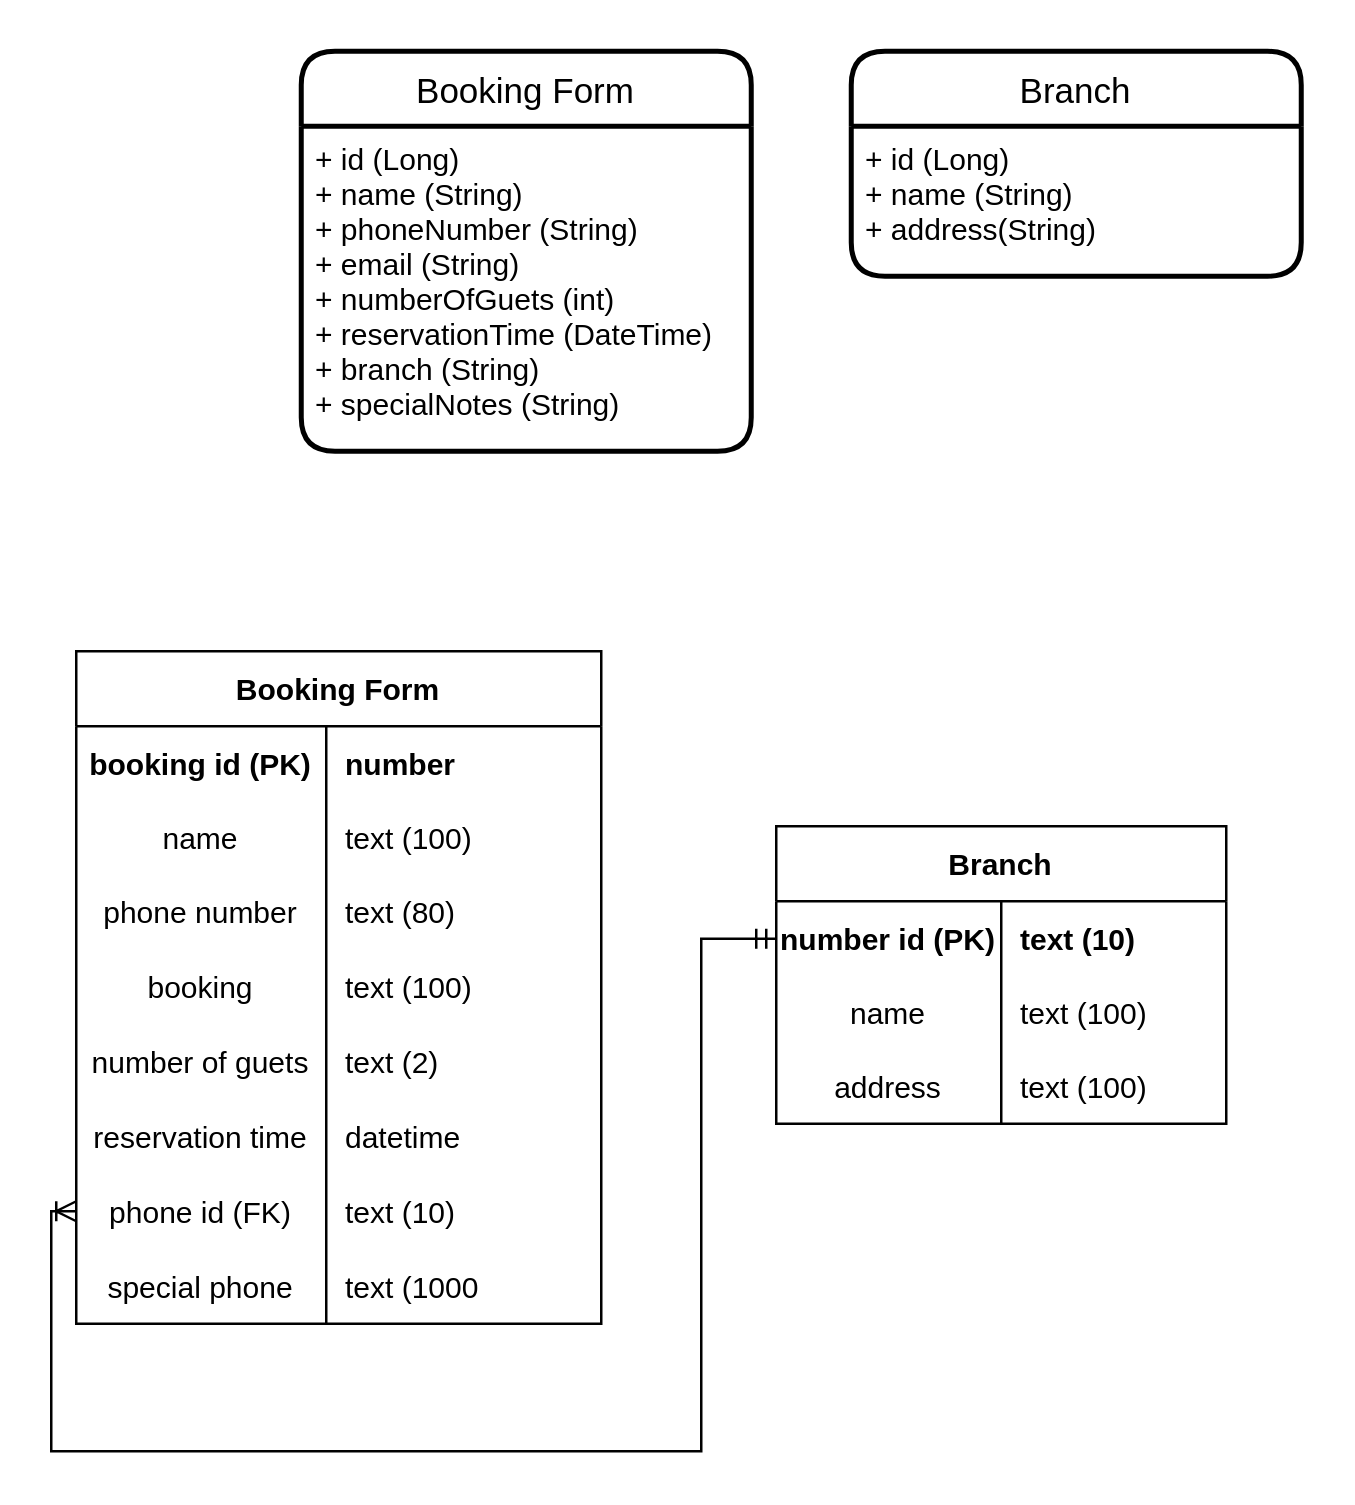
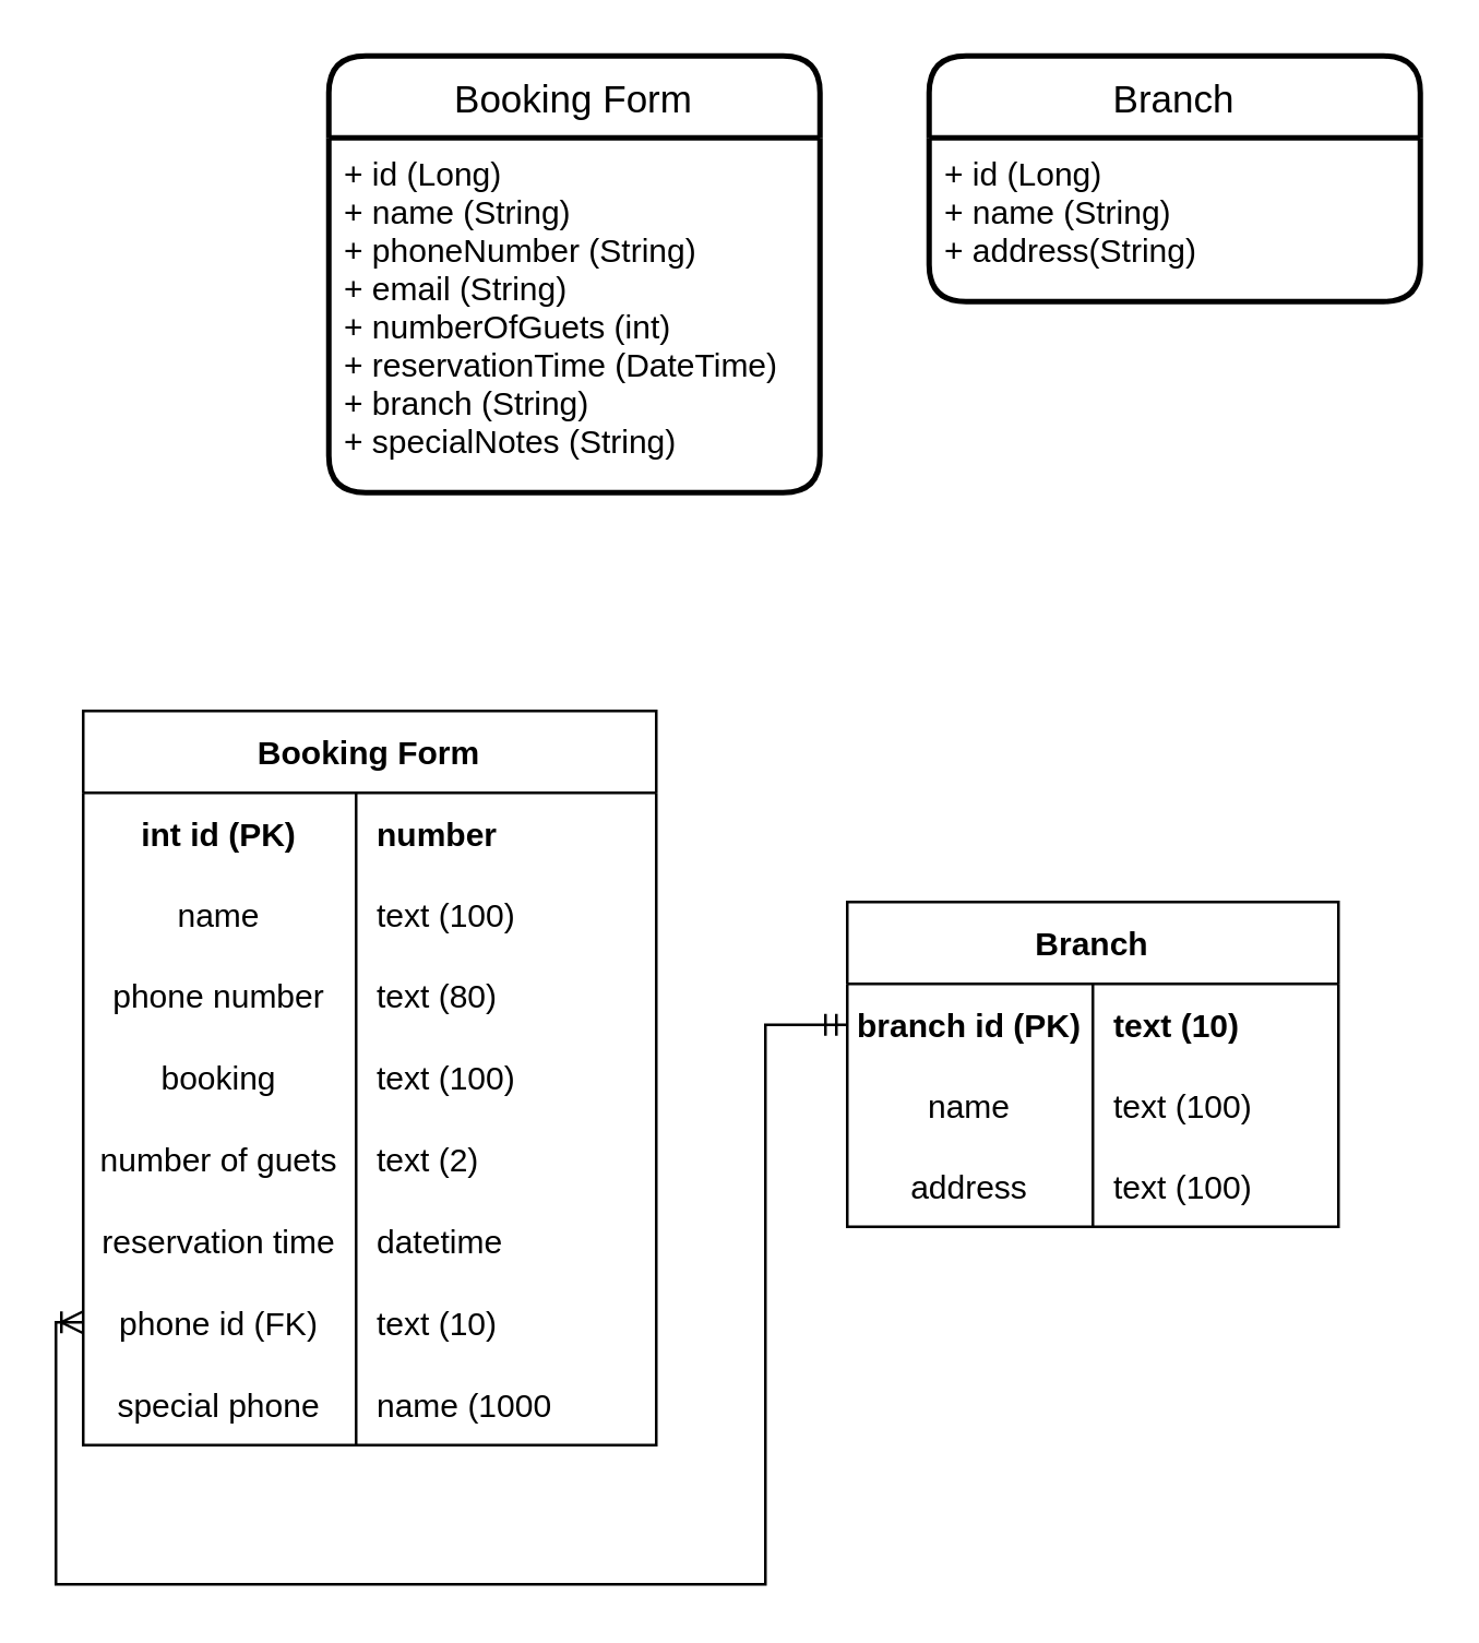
  <mxCell id="0" />
  <mxCell id="1" parent="0" />
  <mxCell id="2" value="Booking Form" style="swimlane;childLayout=stackLayout;horizontal=1;startSize=30;horizontalStack=0;rounded=1;fontSize=14;fontStyle=0;strokeWidth=2;resizeParent=0;resizeLast=1;shadow=0;dashed=0;align=center;" parent="1" vertex="1"><mxGeometry x="120" y="20" width="180" height="160" as="geometry" /></mxCell>
  <mxCell id="3" value="+ id (Long)&#10;+ name (String)&#10;+ phoneNumber (String)&#10;+ email (String)&#10;+ numberOfGuets (int)&#10;+ reservationTime (DateTime)&#10;+ branch (String)&#10;+ specialNotes (String)" style="align=left;strokeColor=none;fillColor=none;spacingLeft=4;fontSize=12;verticalAlign=top;resizable=0;rotatable=0;part=1;" parent="2" vertex="1"><mxGeometry y="30" width="180" height="130" as="geometry" /></mxCell>
  <mxCell id="4" value="Branch" style="swimlane;childLayout=stackLayout;horizontal=1;startSize=30;horizontalStack=0;rounded=1;fontSize=14;fontStyle=0;strokeWidth=2;resizeParent=0;resizeLast=1;shadow=0;dashed=0;align=center;" parent="1" vertex="1"><mxGeometry x="340" y="20" width="180" height="90" as="geometry" /></mxCell>
  <mxCell id="5" value="+ id (Long)&#10;+ name (String)&#10;+ address(String)" style="align=left;strokeColor=none;fillColor=none;spacingLeft=4;fontSize=12;verticalAlign=top;resizable=0;rotatable=0;part=1;" parent="4" vertex="1"><mxGeometry y="30" width="180" height="60" as="geometry" /></mxCell>
  <mxCell id="6" value="Booking Form" style="shape=table;startSize=30;container=1;collapsible=1;childLayout=tableLayout;fixedRows=1;rowLines=0;fontStyle=1;align=center;resizeLast=1;" parent="1" vertex="1"><mxGeometry x="30" y="260" width="210" height="269" as="geometry" /></mxCell>
  <mxCell id="7" value="" style="shape=tableRow;horizontal=0;startSize=0;swimlaneHead=0;swimlaneBody=0;fillColor=none;collapsible=0;dropTarget=0;points=[[0,0.5],[1,0.5]];portConstraint=eastwest;top=0;left=0;right=0;bottom=0;" parent="6" vertex="1"><mxGeometry y="30" width="210" height="30" as="geometry" /></mxCell>
- <mxCell id="8" value="booking id (PK)" style="shape=partialRectangle;connectable=0;fillColor=none;top=0;left=0;bottom=0;right=0;editable=1;overflow=hidden;fontStyle=1" parent="7" vertex="1"><mxGeometry width="100" height="30" as="geometry"><mxRectangle width="100" height="30" as="alternateBounds" /></mxGeometry></mxCell>
+ <mxCell id="8" value="int id (PK)" style="shape=partialRectangle;connectable=0;fillColor=none;top=0;left=0;bottom=0;right=0;editable=1;overflow=hidden;fontStyle=1" parent="7" vertex="1"><mxGeometry width="100" height="30" as="geometry"><mxRectangle width="100" height="30" as="alternateBounds" /></mxGeometry></mxCell>
  <mxCell id="9" value="number" style="shape=partialRectangle;connectable=0;fillColor=none;top=0;left=0;bottom=0;right=0;align=left;spacingLeft=6;overflow=hidden;fontStyle=1" parent="7" vertex="1"><mxGeometry x="100" width="110" height="30" as="geometry"><mxRectangle width="110" height="30" as="alternateBounds" /></mxGeometry></mxCell>
  <mxCell id="10" value="" style="shape=tableRow;horizontal=0;startSize=0;swimlaneHead=0;swimlaneBody=0;fillColor=none;collapsible=0;dropTarget=0;points=[[0,0.5],[1,0.5]];portConstraint=eastwest;top=0;left=0;right=0;bottom=0;" parent="6" vertex="1"><mxGeometry y="60" width="210" height="29" as="geometry" /></mxCell>
  <mxCell id="11" value="name" style="shape=partialRectangle;connectable=0;fillColor=none;top=0;left=0;bottom=0;right=0;editable=1;overflow=hidden;" parent="10" vertex="1"><mxGeometry width="100" height="29" as="geometry"><mxRectangle width="100" height="29" as="alternateBounds" /></mxGeometry></mxCell>
  <mxCell id="12" value="text (100)" style="shape=partialRectangle;connectable=0;fillColor=none;top=0;left=0;bottom=0;right=0;align=left;spacingLeft=6;overflow=hidden;" parent="10" vertex="1"><mxGeometry x="100" width="110" height="29" as="geometry"><mxRectangle width="110" height="29" as="alternateBounds" /></mxGeometry></mxCell>
  <mxCell id="13" value="" style="shape=tableRow;horizontal=0;startSize=0;swimlaneHead=0;swimlaneBody=0;fillColor=none;collapsible=0;dropTarget=0;points=[[0,0.5],[1,0.5]];portConstraint=eastwest;top=0;left=0;right=0;bottom=0;" parent="6" vertex="1"><mxGeometry y="89" width="210" height="30" as="geometry" /></mxCell>
  <mxCell id="14" value="phone number" style="shape=partialRectangle;connectable=0;fillColor=none;top=0;left=0;bottom=0;right=0;editable=1;overflow=hidden;" parent="13" vertex="1"><mxGeometry width="100" height="30" as="geometry"><mxRectangle width="100" height="30" as="alternateBounds" /></mxGeometry></mxCell>
  <mxCell id="15" value="text (80)" style="shape=partialRectangle;connectable=0;fillColor=none;top=0;left=0;bottom=0;right=0;align=left;spacingLeft=6;overflow=hidden;" parent="13" vertex="1"><mxGeometry x="100" width="110" height="30" as="geometry"><mxRectangle width="110" height="30" as="alternateBounds" /></mxGeometry></mxCell>
  <mxCell id="16" value="" style="shape=tableRow;horizontal=0;startSize=0;swimlaneHead=0;swimlaneBody=0;fillColor=none;collapsible=0;dropTarget=0;points=[[0,0.5],[1,0.5]];portConstraint=eastwest;top=0;left=0;right=0;bottom=0;" parent="6" vertex="1"><mxGeometry y="119" width="210" height="30" as="geometry" /></mxCell>
  <mxCell id="17" value="booking" style="shape=partialRectangle;connectable=0;fillColor=none;top=0;left=0;bottom=0;right=0;editable=1;overflow=hidden;" parent="16" vertex="1"><mxGeometry width="100" height="30" as="geometry"><mxRectangle width="100" height="30" as="alternateBounds" /></mxGeometry></mxCell>
  <mxCell id="18" value="text (100)" style="shape=partialRectangle;connectable=0;fillColor=none;top=0;left=0;bottom=0;right=0;align=left;spacingLeft=6;overflow=hidden;" parent="16" vertex="1"><mxGeometry x="100" width="110" height="30" as="geometry"><mxRectangle width="110" height="30" as="alternateBounds" /></mxGeometry></mxCell>
  <mxCell id="19" value="" style="shape=tableRow;horizontal=0;startSize=0;swimlaneHead=0;swimlaneBody=0;fillColor=none;collapsible=0;dropTarget=0;points=[[0,0.5],[1,0.5]];portConstraint=eastwest;top=0;left=0;right=0;bottom=0;" parent="6" vertex="1"><mxGeometry y="149" width="210" height="30" as="geometry" /></mxCell>
  <mxCell id="20" value="number of guets" style="shape=partialRectangle;connectable=0;fillColor=none;top=0;left=0;bottom=0;right=0;editable=1;overflow=hidden;" parent="19" vertex="1"><mxGeometry width="100" height="30" as="geometry"><mxRectangle width="100" height="30" as="alternateBounds" /></mxGeometry></mxCell>
  <mxCell id="21" value="text (2)" style="shape=partialRectangle;connectable=0;fillColor=none;top=0;left=0;bottom=0;right=0;align=left;spacingLeft=6;overflow=hidden;" parent="19" vertex="1"><mxGeometry x="100" width="110" height="30" as="geometry"><mxRectangle width="110" height="30" as="alternateBounds" /></mxGeometry></mxCell>
  <mxCell id="22" value="" style="shape=tableRow;horizontal=0;startSize=0;swimlaneHead=0;swimlaneBody=0;fillColor=none;collapsible=0;dropTarget=0;points=[[0,0.5],[1,0.5]];portConstraint=eastwest;top=0;left=0;right=0;bottom=0;" parent="6" vertex="1"><mxGeometry y="179" width="210" height="30" as="geometry" /></mxCell>
  <mxCell id="23" value="reservation time" style="shape=partialRectangle;connectable=0;fillColor=none;top=0;left=0;bottom=0;right=0;editable=1;overflow=hidden;" parent="22" vertex="1"><mxGeometry width="100" height="30" as="geometry"><mxRectangle width="100" height="30" as="alternateBounds" /></mxGeometry></mxCell>
  <mxCell id="24" value="datetime" style="shape=partialRectangle;connectable=0;fillColor=none;top=0;left=0;bottom=0;right=0;align=left;spacingLeft=6;overflow=hidden;" parent="22" vertex="1"><mxGeometry x="100" width="110" height="30" as="geometry"><mxRectangle width="110" height="30" as="alternateBounds" /></mxGeometry></mxCell>
  <mxCell id="25" value="" style="shape=tableRow;horizontal=0;startSize=0;swimlaneHead=0;swimlaneBody=0;fillColor=none;collapsible=0;dropTarget=0;points=[[0,0.5],[1,0.5]];portConstraint=eastwest;top=0;left=0;right=0;bottom=0;" parent="6" vertex="1"><mxGeometry y="209" width="210" height="30" as="geometry" /></mxCell>
  <mxCell id="26" value="phone id (FK)" style="shape=partialRectangle;connectable=0;fillColor=none;top=0;left=0;bottom=0;right=0;editable=1;overflow=hidden;" parent="25" vertex="1"><mxGeometry width="100" height="30" as="geometry"><mxRectangle width="100" height="30" as="alternateBounds" /></mxGeometry></mxCell>
  <mxCell id="27" value="text (10)" style="shape=partialRectangle;connectable=0;fillColor=none;top=0;left=0;bottom=0;right=0;align=left;spacingLeft=6;overflow=hidden;" parent="25" vertex="1"><mxGeometry x="100" width="110" height="30" as="geometry"><mxRectangle width="110" height="30" as="alternateBounds" /></mxGeometry></mxCell>
  <mxCell id="28" value="" style="shape=tableRow;horizontal=0;startSize=0;swimlaneHead=0;swimlaneBody=0;fillColor=none;collapsible=0;dropTarget=0;points=[[0,0.5],[1,0.5]];portConstraint=eastwest;top=0;left=0;right=0;bottom=0;" parent="6" vertex="1"><mxGeometry y="239" width="210" height="30" as="geometry" /></mxCell>
  <mxCell id="29" value="special phone" style="shape=partialRectangle;connectable=0;fillColor=none;top=0;left=0;bottom=0;right=0;editable=1;overflow=hidden;" parent="28" vertex="1"><mxGeometry width="100" height="30" as="geometry"><mxRectangle width="100" height="30" as="alternateBounds" /></mxGeometry></mxCell>
- <mxCell id="30" value="text (1000" style="shape=partialRectangle;connectable=0;fillColor=none;top=0;left=0;bottom=0;right=0;align=left;spacingLeft=6;overflow=hidden;" parent="28" vertex="1"><mxGeometry x="100" width="110" height="30" as="geometry"><mxRectangle width="110" height="30" as="alternateBounds" /></mxGeometry></mxCell>
+ <mxCell id="30" value="name (1000" style="shape=partialRectangle;connectable=0;fillColor=none;top=0;left=0;bottom=0;right=0;align=left;spacingLeft=6;overflow=hidden;" parent="28" vertex="1"><mxGeometry x="100" width="110" height="30" as="geometry"><mxRectangle width="110" height="30" as="alternateBounds" /></mxGeometry></mxCell>
  <mxCell id="31" value="Branch" style="shape=table;startSize=30;container=1;collapsible=1;childLayout=tableLayout;fixedRows=1;rowLines=0;fontStyle=1;align=center;resizeLast=1;" parent="1" vertex="1"><mxGeometry x="310" y="330" width="180" height="119" as="geometry" /></mxCell>
  <mxCell id="32" value="" style="shape=tableRow;horizontal=0;startSize=0;swimlaneHead=0;swimlaneBody=0;fillColor=none;collapsible=0;dropTarget=0;points=[[0,0.5],[1,0.5]];portConstraint=eastwest;top=0;left=0;right=0;bottom=0;" parent="31" vertex="1"><mxGeometry y="30" width="180" height="30" as="geometry" /></mxCell>
- <mxCell id="33" value="number id (PK)" style="shape=partialRectangle;connectable=0;fillColor=none;top=0;left=0;bottom=0;right=0;editable=1;overflow=hidden;fontStyle=1" parent="32" vertex="1"><mxGeometry width="90" height="30" as="geometry"><mxRectangle width="90" height="30" as="alternateBounds" /></mxGeometry></mxCell>
+ <mxCell id="33" value="branch id (PK)" style="shape=partialRectangle;connectable=0;fillColor=none;top=0;left=0;bottom=0;right=0;editable=1;overflow=hidden;fontStyle=1" parent="32" vertex="1"><mxGeometry width="90" height="30" as="geometry"><mxRectangle width="90" height="30" as="alternateBounds" /></mxGeometry></mxCell>
  <mxCell id="34" value="text (10)" style="shape=partialRectangle;connectable=0;fillColor=none;top=0;left=0;bottom=0;right=0;align=left;spacingLeft=6;overflow=hidden;fontStyle=1" parent="32" vertex="1"><mxGeometry x="90" width="90" height="30" as="geometry"><mxRectangle width="90" height="30" as="alternateBounds" /></mxGeometry></mxCell>
  <mxCell id="35" value="" style="shape=tableRow;horizontal=0;startSize=0;swimlaneHead=0;swimlaneBody=0;fillColor=none;collapsible=0;dropTarget=0;points=[[0,0.5],[1,0.5]];portConstraint=eastwest;top=0;left=0;right=0;bottom=0;" parent="31" vertex="1"><mxGeometry y="60" width="180" height="29" as="geometry" /></mxCell>
  <mxCell id="36" value="name" style="shape=partialRectangle;connectable=0;fillColor=none;top=0;left=0;bottom=0;right=0;editable=1;overflow=hidden;" parent="35" vertex="1"><mxGeometry width="90" height="29" as="geometry"><mxRectangle width="90" height="29" as="alternateBounds" /></mxGeometry></mxCell>
  <mxCell id="37" value="text (100)" style="shape=partialRectangle;connectable=0;fillColor=none;top=0;left=0;bottom=0;right=0;align=left;spacingLeft=6;overflow=hidden;" parent="35" vertex="1"><mxGeometry x="90" width="90" height="29" as="geometry"><mxRectangle width="90" height="29" as="alternateBounds" /></mxGeometry></mxCell>
  <mxCell id="38" value="" style="shape=tableRow;horizontal=0;startSize=0;swimlaneHead=0;swimlaneBody=0;fillColor=none;collapsible=0;dropTarget=0;points=[[0,0.5],[1,0.5]];portConstraint=eastwest;top=0;left=0;right=0;bottom=0;" parent="31" vertex="1"><mxGeometry y="89" width="180" height="30" as="geometry" /></mxCell>
  <mxCell id="39" value="address" style="shape=partialRectangle;connectable=0;fillColor=none;top=0;left=0;bottom=0;right=0;editable=1;overflow=hidden;" parent="38" vertex="1"><mxGeometry width="90" height="30" as="geometry"><mxRectangle width="90" height="30" as="alternateBounds" /></mxGeometry></mxCell>
  <mxCell id="40" value="text (100)" style="shape=partialRectangle;connectable=0;fillColor=none;top=0;left=0;bottom=0;right=0;align=left;spacingLeft=6;overflow=hidden;" parent="38" vertex="1"><mxGeometry x="90" width="90" height="30" as="geometry"><mxRectangle width="90" height="30" as="alternateBounds" /></mxGeometry></mxCell>
  <mxCell id="41" value="" style="edgeStyle=orthogonalEdgeStyle;fontSize=12;html=1;endArrow=ERoneToMany;startArrow=ERmandOne;rounded=0;exitX=0;exitY=0.5;exitDx=0;exitDy=0;entryX=0;entryY=0.5;entryDx=0;entryDy=0;" parent="1" source="32" target="25" edge="1"><mxGeometry width="100" height="100" relative="1" as="geometry"><mxPoint x="180" y="490" as="sourcePoint" /><mxPoint x="280" y="390" as="targetPoint" /><Array as="points"><mxPoint x="280" y="375" /><mxPoint x="280" y="580" /><mxPoint x="20" y="580" /><mxPoint x="20" y="484" /></Array></mxGeometry></mxCell>
